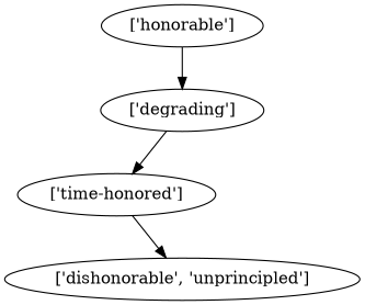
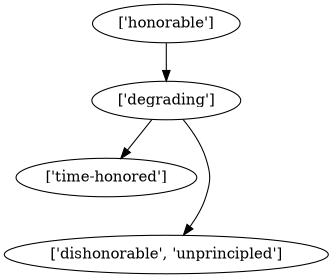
  strict digraph {
    "['time-honored']"
    "['dishonorable', 'unprincipled']"
    "['honorable']"
    "['degrading']"
-   "['time-honored']" -> "['dishonorable', 'unprincipled']"
+   "['degrading']" -> "['dishonorable', 'unprincipled']"
    "['honorable']" -> "['degrading']"
    "['degrading']" -> "['time-honored']"
  }
